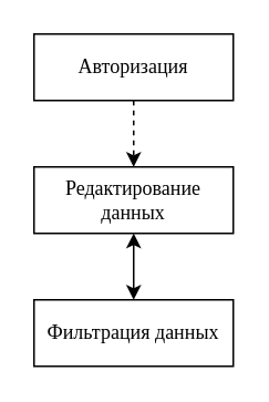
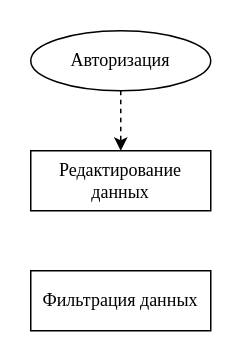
  <mxCell id="0" />
  <mxCell id="1" parent="0" />
- <mxCell id="2" value="Авторизация" style="rounded=0;whiteSpace=wrap;html=1;fontFamily=Times New Roman;" vertex="1" parent="1"><mxGeometry x="20" y="20" width="120" height="40" as="geometry" /></mxCell>
+ <mxCell id="2" value="Авторизация" style="ellipse;whiteSpace=wrap;html=1;fontFamily=Times New Roman;" vertex="1" parent="1"><mxGeometry x="20" y="20" width="120" height="40" as="geometry" /></mxCell>
  <mxCell id="3" value="Редактирование данных" style="rounded=0;whiteSpace=wrap;html=1;fontFamily=Times New Roman;" vertex="1" parent="1"><mxGeometry x="20" y="100" width="120" height="40" as="geometry" /></mxCell>
  <mxCell id="4" value="Фильтрация данных" style="rounded=0;whiteSpace=wrap;html=1;fontFamily=Times New Roman;" vertex="1" parent="1"><mxGeometry x="20" y="180" width="120" height="40" as="geometry" /></mxCell>
  <mxCell id="5" value="" style="endArrow=classic;html=1;exitX=0.5;exitY=1;exitDx=0;exitDy=0;fontFamily=Times New Roman;dashed=1;" edge="1" parent="1" source="2" target="3"><mxGeometry width="50" height="50" relative="1" as="geometry"><mxPoint x="210" y="180" as="sourcePoint" /><mxPoint x="260" y="130" as="targetPoint" /></mxGeometry></mxCell>
- <mxCell id="6" value="" style="endArrow=classic;startArrow=classic;html=1;entryX=0.5;entryY=1;entryDx=0;entryDy=0;fontFamily=Times New Roman;" edge="1" parent="1" source="4" target="3"><mxGeometry width="50" height="50" relative="1" as="geometry"><mxPoint x="210" y="180" as="sourcePoint" /><mxPoint x="260" y="130" as="targetPoint" /></mxGeometry></mxCell>
